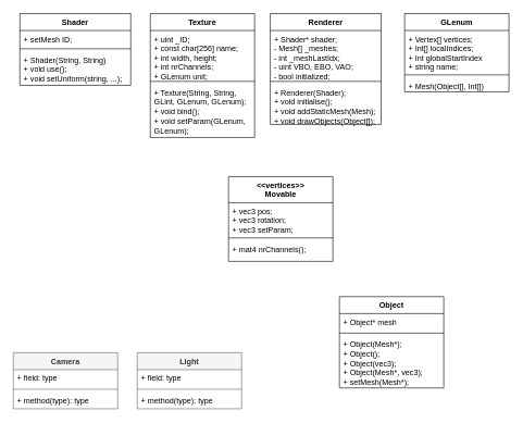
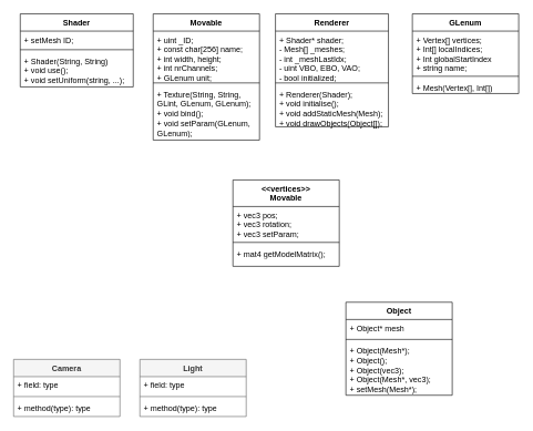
  <mxCell id="0" />
  <mxCell id="1" parent="0" />
  <mxCell id="2" value="Shader" style="swimlane;fontStyle=1;align=center;verticalAlign=top;childLayout=stackLayout;horizontal=1;startSize=26;horizontalStack=0;resizeParent=1;resizeParentMax=0;resizeLast=0;collapsible=1;marginBottom=0;whiteSpace=wrap;html=1;" vertex="1" parent="1"><mxGeometry x="30" y="20" width="170" height="110" as="geometry" /></mxCell>
  <mxCell id="3" value="+ setMesh ID;" style="text;strokeColor=none;fillColor=none;align=left;verticalAlign=top;spacingLeft=4;spacingRight=4;overflow=hidden;rotatable=0;points=[[0,0.5],[1,0.5]];portConstraint=eastwest;whiteSpace=wrap;html=1;" vertex="1" parent="2"><mxGeometry y="26" width="170" height="24" as="geometry" /></mxCell>
  <mxCell id="4" value="" style="line;strokeWidth=1;fillColor=none;align=left;verticalAlign=middle;spacingTop=-1;spacingLeft=3;spacingRight=3;rotatable=0;labelPosition=right;points=[];portConstraint=eastwest;strokeColor=inherit;" vertex="1" parent="2"><mxGeometry y="50" width="170" height="8" as="geometry" /></mxCell>
  <mxCell id="5" value="+ Shader(String, String)&lt;div&gt;+ void use();&lt;/div&gt;&lt;div&gt;+ void setUniform(string, ...);&lt;/div&gt;&lt;div&gt;&lt;br&gt;&lt;/div&gt;" style="text;strokeColor=none;fillColor=none;align=left;verticalAlign=top;spacingLeft=4;spacingRight=4;overflow=hidden;rotatable=0;points=[[0,0.5],[1,0.5]];portConstraint=eastwest;whiteSpace=wrap;html=1;" vertex="1" parent="2"><mxGeometry y="58" width="170" height="52" as="geometry" /></mxCell>
- <mxCell id="6" value="Texture" style="swimlane;fontStyle=1;align=center;verticalAlign=top;childLayout=stackLayout;horizontal=1;startSize=26;horizontalStack=0;resizeParent=1;resizeParentMax=0;resizeLast=0;collapsible=1;marginBottom=0;whiteSpace=wrap;html=1;" vertex="1" parent="1"><mxGeometry x="230" y="20" width="160" height="190" as="geometry" /></mxCell>
+ <mxCell id="6" value="Movable" style="swimlane;fontStyle=1;align=center;verticalAlign=top;childLayout=stackLayout;horizontal=1;startSize=26;horizontalStack=0;resizeParent=1;resizeParentMax=0;resizeLast=0;collapsible=1;marginBottom=0;whiteSpace=wrap;html=1;" vertex="1" parent="1"><mxGeometry x="230" y="20" width="160" height="190" as="geometry" /></mxCell>
  <mxCell id="7" value="+ uint _ID;&lt;div&gt;+ const char[256] name;&lt;/div&gt;&lt;div&gt;+ int width, height;&lt;/div&gt;&lt;div&gt;+ int nrChannels;&lt;/div&gt;&lt;div&gt;+ GLenum unit;&lt;/div&gt;" style="text;strokeColor=none;fillColor=none;align=left;verticalAlign=top;spacingLeft=4;spacingRight=4;overflow=hidden;rotatable=0;points=[[0,0.5],[1,0.5]];portConstraint=eastwest;whiteSpace=wrap;html=1;" vertex="1" parent="6"><mxGeometry y="26" width="160" height="74" as="geometry" /></mxCell>
  <mxCell id="8" value="" style="line;strokeWidth=1;fillColor=none;align=left;verticalAlign=middle;spacingTop=-1;spacingLeft=3;spacingRight=3;rotatable=0;labelPosition=right;points=[];portConstraint=eastwest;strokeColor=inherit;" vertex="1" parent="6"><mxGeometry y="100" width="160" height="8" as="geometry" /></mxCell>
  <mxCell id="9" value="+ Texture(String, String, GLint, GLenum, GLenum);&lt;div&gt;+ void bind();&lt;/div&gt;&lt;div&gt;+ void setParam(GLenum, GLenum);&lt;/div&gt;" style="text;strokeColor=none;fillColor=none;align=left;verticalAlign=top;spacingLeft=4;spacingRight=4;overflow=hidden;rotatable=0;points=[[0,0.5],[1,0.5]];portConstraint=eastwest;whiteSpace=wrap;html=1;" vertex="1" parent="6"><mxGeometry y="108" width="160" height="82" as="geometry" /></mxCell>
  <mxCell id="10" value="Renderer" style="swimlane;fontStyle=1;align=center;verticalAlign=top;childLayout=stackLayout;horizontal=1;startSize=26;horizontalStack=0;resizeParent=1;resizeParentMax=0;resizeLast=0;collapsible=1;marginBottom=0;whiteSpace=wrap;html=1;" vertex="1" parent="1"><mxGeometry x="414" y="20" width="170" height="170" as="geometry" /></mxCell>
  <mxCell id="11" value="+ Shader* shader;&lt;div&gt;&lt;div&gt;- Mesh[] _meshes;&lt;/div&gt;&lt;/div&gt;&lt;div&gt;- int _meshLastIdx;&lt;/div&gt;&lt;div&gt;- uint VBO, EBO, VAO;&lt;/div&gt;&lt;div&gt;- bool initialized;&lt;/div&gt;" style="text;strokeColor=none;fillColor=none;align=left;verticalAlign=top;spacingLeft=4;spacingRight=4;overflow=hidden;rotatable=0;points=[[0,0.5],[1,0.5]];portConstraint=eastwest;whiteSpace=wrap;html=1;" vertex="1" parent="10"><mxGeometry y="26" width="170" height="74" as="geometry" /></mxCell>
  <mxCell id="12" value="" style="line;strokeWidth=1;fillColor=none;align=left;verticalAlign=middle;spacingTop=-1;spacingLeft=3;spacingRight=3;rotatable=0;labelPosition=right;points=[];portConstraint=eastwest;strokeColor=inherit;" vertex="1" parent="10"><mxGeometry y="100" width="170" height="8" as="geometry" /></mxCell>
  <mxCell id="13" value="+ Renderer(Shader);&lt;div&gt;+ void initialise();&lt;br&gt;&lt;div&gt;+ void addStaticMesh(Mesh);&lt;/div&gt;&lt;div&gt;+ void drawObjects(Object[]);&lt;/div&gt;&lt;/div&gt;" style="text;strokeColor=none;fillColor=none;align=left;verticalAlign=top;spacingLeft=4;spacingRight=4;overflow=hidden;rotatable=0;points=[[0,0.5],[1,0.5]];portConstraint=eastwest;whiteSpace=wrap;html=1;" vertex="1" parent="10"><mxGeometry y="108" width="170" height="62" as="geometry" /></mxCell>
  <mxCell id="14" value="GLenum" style="swimlane;fontStyle=1;align=center;verticalAlign=top;childLayout=stackLayout;horizontal=1;startSize=26;horizontalStack=0;resizeParent=1;resizeParentMax=0;resizeLast=0;collapsible=1;marginBottom=0;whiteSpace=wrap;html=1;" vertex="1" parent="1"><mxGeometry x="620" y="20" width="160" height="120" as="geometry" /></mxCell>
  <mxCell id="15" value="+ Vertex[] vertices;&lt;div&gt;+ Int[] localIndices;&lt;/div&gt;&lt;div&gt;+ Int globalStartIndex&lt;/div&gt;&lt;div&gt;+ string name;&lt;/div&gt;" style="text;strokeColor=none;fillColor=none;align=left;verticalAlign=top;spacingLeft=4;spacingRight=4;overflow=hidden;rotatable=0;points=[[0,0.5],[1,0.5]];portConstraint=eastwest;whiteSpace=wrap;html=1;" vertex="1" parent="14"><mxGeometry y="26" width="160" height="64" as="geometry" /></mxCell>
  <mxCell id="16" value="" style="line;strokeWidth=1;fillColor=none;align=left;verticalAlign=middle;spacingTop=-1;spacingLeft=3;spacingRight=3;rotatable=0;labelPosition=right;points=[];portConstraint=eastwest;strokeColor=inherit;" vertex="1" parent="14"><mxGeometry y="90" width="160" height="8" as="geometry" /></mxCell>
- <mxCell id="17" value="+ Mesh(Object[], Int[])" style="text;strokeColor=none;fillColor=none;align=left;verticalAlign=top;spacingLeft=4;spacingRight=4;overflow=hidden;rotatable=0;points=[[0,0.5],[1,0.5]];portConstraint=eastwest;whiteSpace=wrap;html=1;" vertex="1" parent="14"><mxGeometry y="98" width="160" height="22" as="geometry" /></mxCell>
+ <mxCell id="17" value="+ Mesh(Vertex[], Int[])" style="text;strokeColor=none;fillColor=none;align=left;verticalAlign=top;spacingLeft=4;spacingRight=4;overflow=hidden;rotatable=0;points=[[0,0.5],[1,0.5]];portConstraint=eastwest;whiteSpace=wrap;html=1;" vertex="1" parent="14"><mxGeometry y="98" width="160" height="22" as="geometry" /></mxCell>
  <mxCell id="18" value="&amp;lt;&amp;lt;vertices&amp;gt;&amp;gt;&lt;div&gt;Movable&lt;/div&gt;" style="swimlane;fontStyle=1;align=center;verticalAlign=top;childLayout=stackLayout;horizontal=1;startSize=40;horizontalStack=0;resizeParent=1;resizeParentMax=0;resizeLast=0;collapsible=1;marginBottom=0;whiteSpace=wrap;html=1;" vertex="1" parent="1"><mxGeometry x="350" y="270" width="160" height="130" as="geometry" /></mxCell>
  <mxCell id="19" value="+ vec3 pos;&lt;div&gt;+ vec3 rotation;&lt;/div&gt;&lt;div&gt;+ vec3 setParam;&lt;/div&gt;" style="text;strokeColor=none;fillColor=none;align=left;verticalAlign=top;spacingLeft=4;spacingRight=4;overflow=hidden;rotatable=0;points=[[0,0.5],[1,0.5]];portConstraint=eastwest;whiteSpace=wrap;html=1;" vertex="1" parent="18"><mxGeometry y="40" width="160" height="50" as="geometry" /></mxCell>
  <mxCell id="20" value="" style="line;strokeWidth=1;fillColor=none;align=left;verticalAlign=middle;spacingTop=-1;spacingLeft=3;spacingRight=3;rotatable=0;labelPosition=right;points=[];portConstraint=eastwest;strokeColor=inherit;" vertex="1" parent="18"><mxGeometry y="90" width="160" height="8" as="geometry" /></mxCell>
- <mxCell id="21" value="+ mat4 nrChannels();" style="text;strokeColor=none;fillColor=none;align=left;verticalAlign=top;spacingLeft=4;spacingRight=4;overflow=hidden;rotatable=0;points=[[0,0.5],[1,0.5]];portConstraint=eastwest;whiteSpace=wrap;html=1;" vertex="1" parent="18"><mxGeometry y="98" width="160" height="32" as="geometry" /></mxCell>
+ <mxCell id="21" value="+ mat4 getModelMatrix();" style="text;strokeColor=none;fillColor=none;align=left;verticalAlign=top;spacingLeft=4;spacingRight=4;overflow=hidden;rotatable=0;points=[[0,0.5],[1,0.5]];portConstraint=eastwest;whiteSpace=wrap;html=1;" vertex="1" parent="18"><mxGeometry y="98" width="160" height="32" as="geometry" /></mxCell>
  <mxCell id="22" value="Camera" style="swimlane;fontStyle=1;align=center;verticalAlign=top;childLayout=stackLayout;horizontal=1;startSize=26;horizontalStack=0;resizeParent=1;resizeParentMax=0;resizeLast=0;collapsible=1;marginBottom=0;whiteSpace=wrap;html=1;fillColor=#f5f5f5;fontColor=#333333;strokeColor=#666666;" vertex="1" parent="1"><mxGeometry x="20" y="540" width="160" height="86" as="geometry" /></mxCell>
  <mxCell id="23" value="+ field: type" style="text;align=left;verticalAlign=top;spacingLeft=4;spacingRight=4;overflow=hidden;rotatable=0;points=[[0,0.5],[1,0.5]];portConstraint=eastwest;whiteSpace=wrap;html=1;" vertex="1" parent="22"><mxGeometry y="26" width="160" height="26" as="geometry" /></mxCell>
  <mxCell id="24" value="" style="line;strokeWidth=1;fillColor=none;align=left;verticalAlign=middle;spacingTop=-1;spacingLeft=3;spacingRight=3;rotatable=0;labelPosition=right;points=[];portConstraint=eastwest;strokeColor=inherit;" vertex="1" parent="22"><mxGeometry y="52" width="160" height="8" as="geometry" /></mxCell>
  <mxCell id="25" value="+ method(type): type" style="text;strokeColor=none;fillColor=none;align=left;verticalAlign=top;spacingLeft=4;spacingRight=4;overflow=hidden;rotatable=0;points=[[0,0.5],[1,0.5]];portConstraint=eastwest;whiteSpace=wrap;html=1;" vertex="1" parent="22"><mxGeometry y="60" width="160" height="26" as="geometry" /></mxCell>
  <mxCell id="26" value="Object" style="swimlane;fontStyle=1;align=center;verticalAlign=top;childLayout=stackLayout;horizontal=1;startSize=26;horizontalStack=0;resizeParent=1;resizeParentMax=0;resizeLast=0;collapsible=1;marginBottom=0;whiteSpace=wrap;html=1;" vertex="1" parent="1"><mxGeometry x="520" y="454" width="160" height="140" as="geometry" /></mxCell>
  <mxCell id="27" value="+ Object* mesh" style="text;strokeColor=none;fillColor=none;align=left;verticalAlign=top;spacingLeft=4;spacingRight=4;overflow=hidden;rotatable=0;points=[[0,0.5],[1,0.5]];portConstraint=eastwest;whiteSpace=wrap;html=1;" vertex="1" parent="26"><mxGeometry y="26" width="160" height="26" as="geometry" /></mxCell>
  <mxCell id="28" value="" style="line;strokeWidth=1;fillColor=none;align=left;verticalAlign=middle;spacingTop=-1;spacingLeft=3;spacingRight=3;rotatable=0;labelPosition=right;points=[];portConstraint=eastwest;strokeColor=inherit;" vertex="1" parent="26"><mxGeometry y="52" width="160" height="8" as="geometry" /></mxCell>
  <mxCell id="29" value="+ Object(Mesh*);&lt;div&gt;+ Object();&lt;br&gt;&lt;/div&gt;&lt;div&gt;+ Object(vec3);&lt;br&gt;&lt;/div&gt;&lt;div&gt;+ Object(Mesh*, vec3);&lt;br&gt;&lt;/div&gt;&lt;div&gt;+ setMesh(Mesh*);&lt;/div&gt;" style="text;strokeColor=none;fillColor=none;align=left;verticalAlign=top;spacingLeft=4;spacingRight=4;overflow=hidden;rotatable=0;points=[[0,0.5],[1,0.5]];portConstraint=eastwest;whiteSpace=wrap;html=1;" vertex="1" parent="26"><mxGeometry y="60" width="160" height="80" as="geometry" /></mxCell>
  <mxCell id="30" value="Light" style="swimlane;fontStyle=1;align=center;verticalAlign=top;childLayout=stackLayout;horizontal=1;startSize=26;horizontalStack=0;resizeParent=1;resizeParentMax=0;resizeLast=0;collapsible=1;marginBottom=0;whiteSpace=wrap;html=1;fillColor=#f5f5f5;strokeColor=#666666;fontColor=#333333;" vertex="1" parent="1"><mxGeometry x="210" y="540" width="160" height="86" as="geometry" /></mxCell>
  <mxCell id="31" value="+ field: type" style="text;strokeColor=none;fillColor=none;align=left;verticalAlign=top;spacingLeft=4;spacingRight=4;overflow=hidden;rotatable=0;points=[[0,0.5],[1,0.5]];portConstraint=eastwest;whiteSpace=wrap;html=1;" vertex="1" parent="30"><mxGeometry y="26" width="160" height="26" as="geometry" /></mxCell>
  <mxCell id="32" value="" style="line;strokeWidth=1;fillColor=none;align=left;verticalAlign=middle;spacingTop=-1;spacingLeft=3;spacingRight=3;rotatable=0;labelPosition=right;points=[];portConstraint=eastwest;strokeColor=inherit;" vertex="1" parent="30"><mxGeometry y="52" width="160" height="8" as="geometry" /></mxCell>
  <mxCell id="33" value="+ method(type): type" style="text;strokeColor=none;fillColor=none;align=left;verticalAlign=top;spacingLeft=4;spacingRight=4;overflow=hidden;rotatable=0;points=[[0,0.5],[1,0.5]];portConstraint=eastwest;whiteSpace=wrap;html=1;" vertex="1" parent="30"><mxGeometry y="60" width="160" height="26" as="geometry" /></mxCell>
